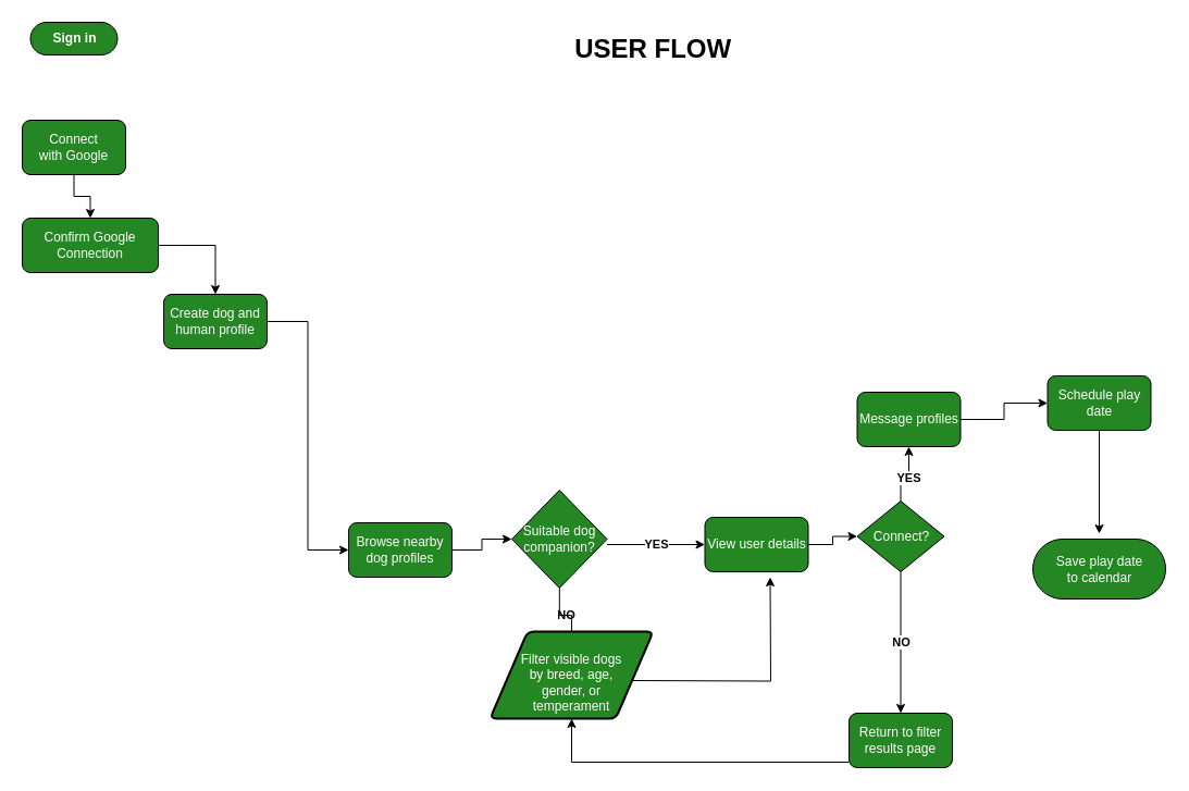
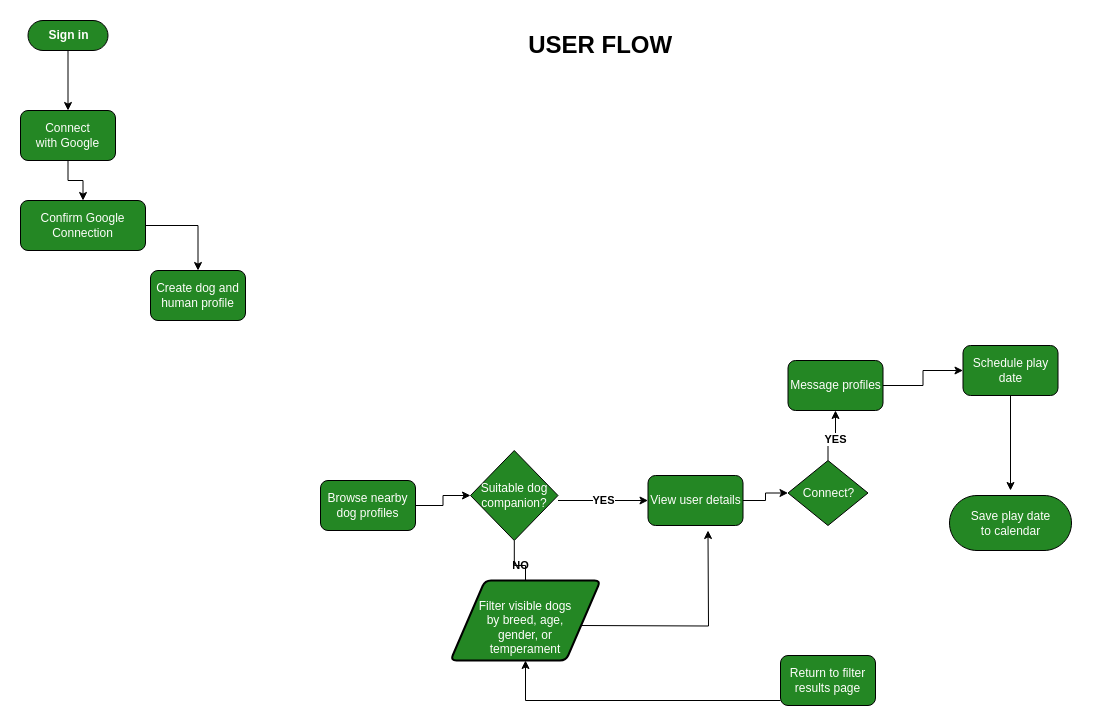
  <mxCell id="0" />
  <mxCell id="1" parent="0" />
+ <mxCell id="2" value="" style="edgeStyle=orthogonalEdgeStyle;rounded=0;orthogonalLoop=1;jettySize=auto;html=1;entryX=0.5;entryY=0;entryDx=0;entryDy=0;fillColor=#248724;fontColor=#FFFEFC;" edge="1" parent="1" source="3" target="5"><mxGeometry relative="1" as="geometry"><mxPoint x="67.5" y="105" as="targetPoint" /></mxGeometry></mxCell>
  <mxCell id="3" value="Sign in" style="html=1;dashed=0;whitespace=wrap;shape=mxgraph.dfd.start;fillColor=#248724;fontColor=#FFFEFC;fontStyle=1" vertex="1" parent="1"><mxGeometry x="27.5" y="20" width="80" height="30" as="geometry" /></mxCell>
  <mxCell id="4" value="" style="edgeStyle=orthogonalEdgeStyle;rounded=0;orthogonalLoop=1;jettySize=auto;html=1;fillColor=#248724;fontColor=#FFFEFC;" edge="1" parent="1" source="5" target="7"><mxGeometry relative="1" as="geometry" /></mxCell>
  <mxCell id="5" value="Connect&lt;br&gt;with Google" style="rounded=1;whiteSpace=wrap;html=1;fillColor=#248724;fontColor=#FFFEFC;" vertex="1" parent="1"><mxGeometry x="20" y="110" width="95" height="50" as="geometry" /></mxCell>
  <mxCell id="6" value="" style="edgeStyle=orthogonalEdgeStyle;rounded=0;orthogonalLoop=1;jettySize=auto;html=1;fillColor=#248724;fontColor=#FFFEFC;" edge="1" parent="1" source="7" target="9"><mxGeometry relative="1" as="geometry" /></mxCell>
  <mxCell id="7" value="Confirm Google&lt;br&gt;Connection" style="rounded=1;whiteSpace=wrap;html=1;fillColor=#248724;fontColor=#FFFEFC;" vertex="1" parent="1"><mxGeometry x="20" y="200" width="125" height="50" as="geometry" /></mxCell>
- <mxCell id="8" style="edgeStyle=orthogonalEdgeStyle;rounded=0;orthogonalLoop=1;jettySize=auto;html=1;entryX=0;entryY=0.5;entryDx=0;entryDy=0;fillColor=#248724;fontColor=#FFFEFC;" edge="1" parent="1" source="9" target="26"><mxGeometry relative="1" as="geometry" /></mxCell>
  <mxCell id="9" value="Create dog and human profile" style="rounded=1;whiteSpace=wrap;html=1;fillColor=#248724;fontColor=#FFFEFC;" vertex="1" parent="1"><mxGeometry x="150" y="270" width="95" height="50" as="geometry" /></mxCell>
  <mxCell id="10" style="edgeStyle=orthogonalEdgeStyle;rounded=0;orthogonalLoop=1;jettySize=auto;html=1;entryX=0.5;entryY=1;entryDx=0;entryDy=0;fillColor=#248724;fontColor=#FFFEFC;" edge="1" parent="1" source="11"><mxGeometry relative="1" as="geometry"><mxPoint x="525" y="660" as="targetPoint" /><Array as="points"><mxPoint x="836" y="700" /><mxPoint x="525" y="700" /></Array></mxGeometry></mxCell>
  <mxCell id="11" value="Return to filter results page" style="rounded=1;whiteSpace=wrap;html=1;fillColor=#248724;fontColor=#FFFEFC;" vertex="1" parent="1"><mxGeometry x="780" y="655" width="95" height="50" as="geometry" /></mxCell>
  <mxCell id="12" value="&lt;font&gt;NO&lt;/font&gt;" style="edgeStyle=orthogonalEdgeStyle;rounded=0;orthogonalLoop=1;jettySize=auto;html=1;labelBackgroundColor=none;fillColor=#248724;fontColor=#000000;fontStyle=1" edge="1" parent="1" source="13"><mxGeometry relative="1" as="geometry"><mxPoint x="525" y="590" as="targetPoint" /><Array as="points"><mxPoint x="514" y="565" /><mxPoint x="525" y="565" /></Array></mxGeometry></mxCell>
  <mxCell id="13" value="Suitable dog companion?" style="rhombus;whiteSpace=wrap;html=1;fillColor=#248724;fontColor=#FFFEFC;" vertex="1" parent="1"><mxGeometry x="470" y="450" width="87.5" height="90" as="geometry" /></mxCell>
  <mxCell id="14" value="YES" style="endArrow=classic;html=1;fillColor=#248724;fontStyle=1" edge="1" parent="1"><mxGeometry width="50" height="50" relative="1" as="geometry"><mxPoint x="557.5" y="500" as="sourcePoint" /><mxPoint x="647.5" y="500" as="targetPoint" /></mxGeometry></mxCell>
  <mxCell id="15" style="edgeStyle=orthogonalEdgeStyle;rounded=0;orthogonalLoop=1;jettySize=auto;html=1;fillColor=#248724;" edge="1" parent="1"><mxGeometry relative="1" as="geometry"><mxPoint x="707.5" y="530" as="targetPoint" /><mxPoint x="580" y="625" as="sourcePoint" /></mxGeometry></mxCell>
  <mxCell id="16" value="" style="edgeStyle=orthogonalEdgeStyle;rounded=0;orthogonalLoop=1;jettySize=auto;html=1;fillColor=#248724;" edge="1" parent="1" source="17" target="20"><mxGeometry relative="1" as="geometry" /></mxCell>
  <mxCell id="17" value="View user details" style="rounded=1;whiteSpace=wrap;html=1;fillColor=#248724;fontColor=#FFFEFC;" vertex="1" parent="1"><mxGeometry x="647.5" y="475" width="95" height="50" as="geometry" /></mxCell>
  <mxCell id="18" value="YES" style="edgeStyle=orthogonalEdgeStyle;rounded=0;orthogonalLoop=1;jettySize=auto;html=1;fillColor=#248724;fontStyle=1" edge="1" parent="1" source="20" target="22"><mxGeometry relative="1" as="geometry"><Array as="points"><mxPoint x="828" y="440" /><mxPoint x="835" y="440" /></Array></mxGeometry></mxCell>
- <mxCell id="19" value="NO" style="edgeStyle=orthogonalEdgeStyle;rounded=0;orthogonalLoop=1;jettySize=auto;html=1;fillColor=#248724;fontStyle=1" edge="1" parent="1" source="20" target="11"><mxGeometry relative="1" as="geometry" /></mxCell>
  <mxCell id="20" value="Connect?" style="shape=rhombus;html=1;dashed=0;whitespace=wrap;perimeter=rhombusPerimeter;fillColor=#248724;fontColor=#FFFEFC;" vertex="1" parent="1"><mxGeometry x="787.5" y="460" width="80" height="65" as="geometry" /></mxCell>
  <mxCell id="21" value="" style="edgeStyle=orthogonalEdgeStyle;rounded=0;orthogonalLoop=1;jettySize=auto;html=1;fillColor=#248724;" edge="1" parent="1" source="22" target="24"><mxGeometry relative="1" as="geometry" /></mxCell>
  <mxCell id="22" value="Message profiles" style="rounded=1;whiteSpace=wrap;html=1;fillColor=#248724;fontColor=#FFFEFC;" vertex="1" parent="1"><mxGeometry x="787.5" y="360" width="95" height="50" as="geometry" /></mxCell>
  <mxCell id="23" value="" style="edgeStyle=orthogonalEdgeStyle;rounded=0;orthogonalLoop=1;jettySize=auto;html=1;fillColor=#248724;fontColor=#FFFEFC;" edge="1" parent="1" source="24"><mxGeometry relative="1" as="geometry"><mxPoint x="1010" y="490" as="targetPoint" /></mxGeometry></mxCell>
  <mxCell id="24" value="Schedule play date" style="rounded=1;whiteSpace=wrap;html=1;fillColor=#248724;fontColor=#FFFEFC;" vertex="1" parent="1"><mxGeometry x="962.5" y="345" width="95" height="50" as="geometry" /></mxCell>
  <mxCell id="25" style="edgeStyle=orthogonalEdgeStyle;rounded=0;orthogonalLoop=1;jettySize=auto;html=1;entryX=0;entryY=0.5;entryDx=0;entryDy=0;fillColor=#248724;" edge="1" parent="1" source="26" target="13"><mxGeometry relative="1" as="geometry" /></mxCell>
  <mxCell id="26" value="Browse nearby dog profiles" style="rounded=1;whiteSpace=wrap;html=1;fillColor=#248724;fontColor=#FFFEFC;" vertex="1" parent="1"><mxGeometry x="320" y="480" width="95" height="50" as="geometry" /></mxCell>
  <mxCell id="27" value="Save play date&lt;br&gt;to calendar" style="html=1;dashed=0;whitespace=wrap;shape=mxgraph.dfd.start;labelBackgroundColor=none;fillColor=#248724;fontColor=#FFFEFC;" vertex="1" parent="1"><mxGeometry x="949" y="495" width="122" height="55" as="geometry" /></mxCell>
  <mxCell id="28" value="&lt;span style=&quot;font-family: &amp;#34;helvetica&amp;#34; ; font-size: 12px ; font-style: normal ; font-weight: 400 ; letter-spacing: normal ; text-align: center ; text-indent: 0px ; text-transform: none ; word-spacing: 0px ; float: none ; display: inline&quot;&gt;&lt;br&gt;Filter visible dogs &lt;br&gt;by breed, age, &lt;br&gt;gender, or &lt;br&gt;temperament&lt;/span&gt;" style="shape=parallelogram;html=1;strokeWidth=2;perimeter=parallelogramPerimeter;whiteSpace=wrap;rounded=1;arcSize=12;size=0.23;labelBackgroundColor=none;fillColor=#248724;fontColor=#FFFEFC;" vertex="1" parent="1"><mxGeometry x="450" y="580" width="150" height="80" as="geometry" /></mxCell>
  <mxCell id="29" value="&lt;h1&gt;USER FLOW&amp;nbsp;&lt;/h1&gt;" style="text;html=1;strokeColor=none;fillColor=none;align=center;verticalAlign=middle;whiteSpace=wrap;rounded=0;labelBackgroundColor=none;fontColor=#000000;" vertex="1" parent="1"><mxGeometry x="501" y="35" width="205" height="20" as="geometry" /></mxCell>
